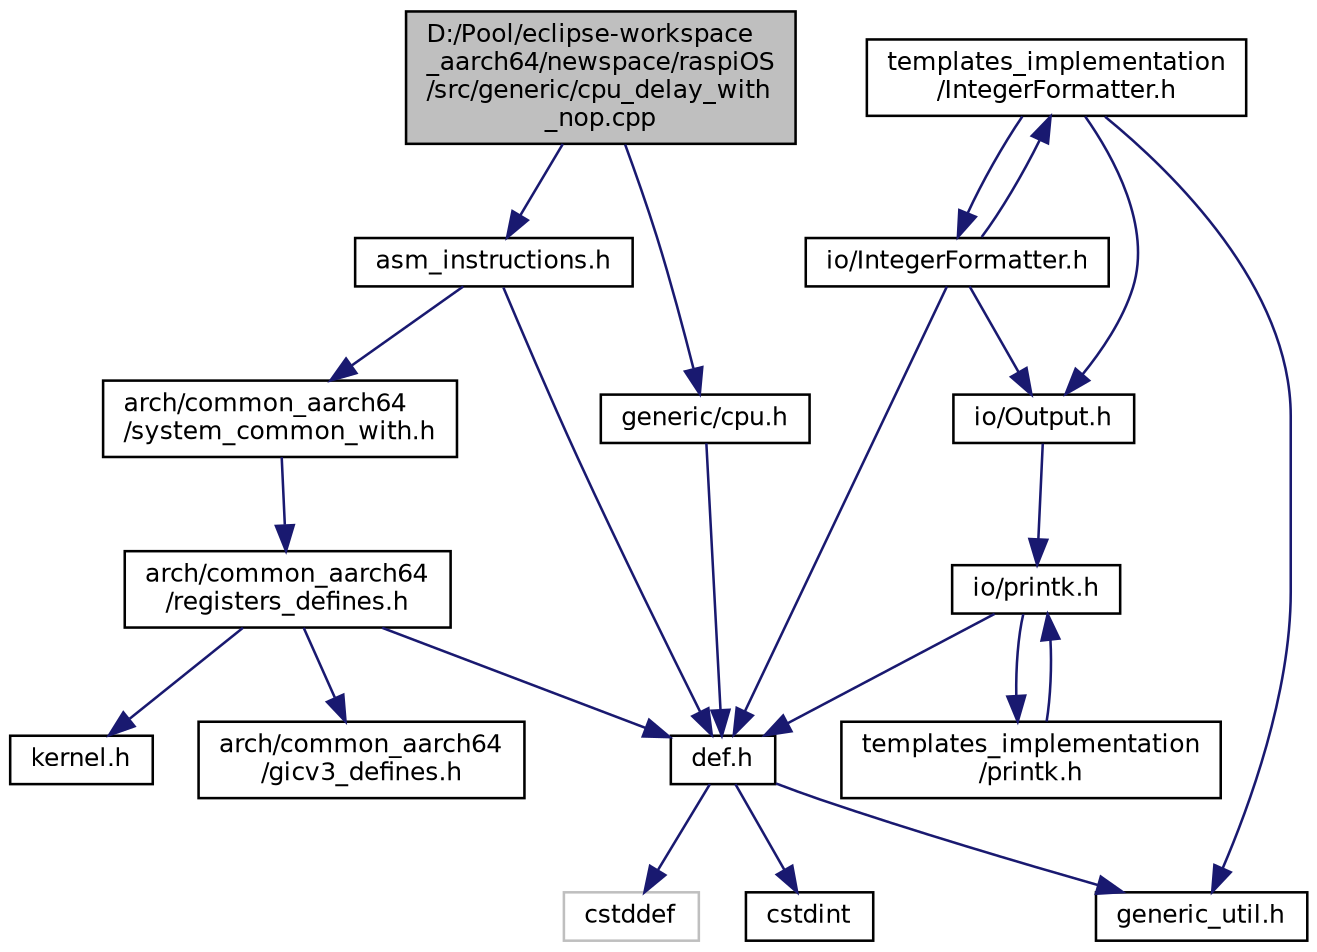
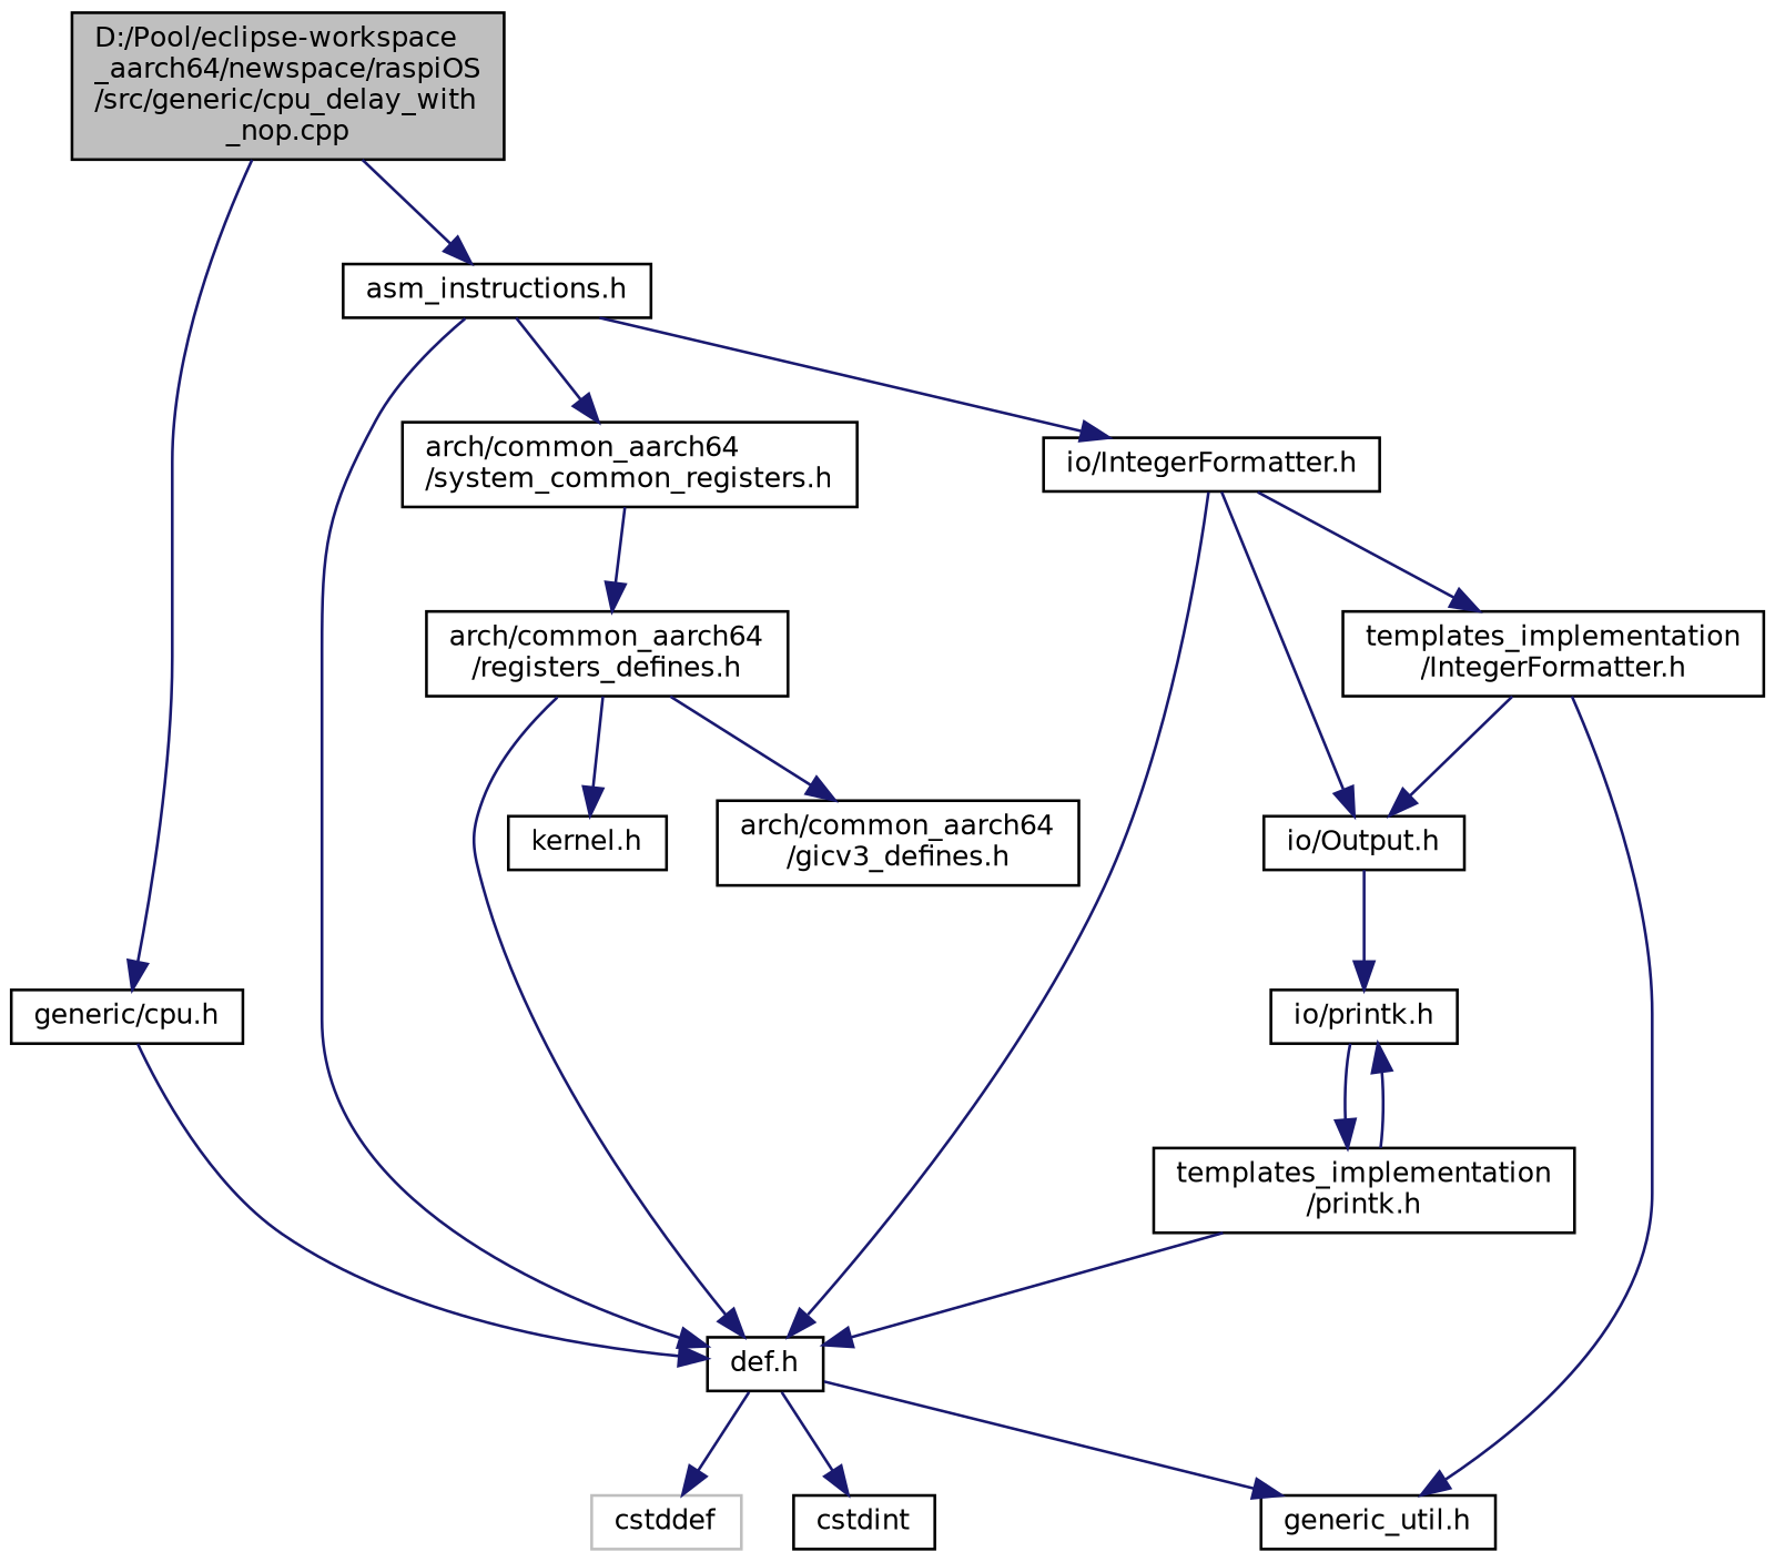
  digraph {
    node [color=black fillcolor=white fontname=Helvetica fontsize=10 shape=record style=filled]
    edge [color=midnightblue fontname=Helvetica fontsize=10 labelfontname=Helvetica labelfontsize=10 style=solid]
    n1 [fillcolor=grey75 fontcolor=black height=0.2 label="D:/Pool/eclipse-workspace\l_aarch64/newspace/raspiOS\l/src/generic/cpu_delay_with\l_nop.cpp" width=0.4]
    n2 [height=0.2 label="generic/cpu.h" width=0.4]
    n3 [height=0.2 label="asm_instructions.h" width=0.4]
    n4 [height=0.2 label="def.h" width=0.4]
-   n5 [height=0.2 label="arch/common_aarch64\l/system_common_with.h" width=0.4]
+   n5 [height=0.2 label="arch/common_aarch64\l/system_common_registers.h" width=0.4]
    n6 [color=grey75 height=0.2 label=cstddef width=0.4]
    n7 [height=0.2 label=cstdint width=0.4]
    n8 [height=0.2 label="generic_util.h" width=0.4]
    n9 [height=0.2 label="arch/common_aarch64\l/registers_defines.h" width=0.4]
    n10 [height=0.2 label="kernel.h" width=0.4]
    n11 [height=0.2 label="arch/common_aarch64\l/gicv3_defines.h" width=0.4]
    n12 [height=0.2 label="io/IntegerFormatter.h" width=0.4]
    n13 [height=0.2 label="io/Output.h" width=0.4]
    n14 [height=0.2 label="templates_implementation\l/IntegerFormatter.h" width=0.4]
    n15 [height=0.2 label="io/printk.h" width=0.4]
    n16 [height=0.2 label="templates_implementation\l/printk.h" width=0.4]
    n1 -> n2
    n1 -> n3
    n2 -> n4
    n3 -> n4
    n3 -> n5
    n4 -> n6
    n4 -> n7
    n4 -> n8
    n5 -> n9
    n9 -> n4
    n9 -> n10
    n9 -> n11
    n12 -> n4
    n12 -> n13
    n12 -> n14
    n13 -> n15
    n14 -> n8
-   n14 -> n12
+   n3 -> n12
    n14 -> n13
-   n15 -> n4
+   n16 -> n4
    n15 -> n16
    n16 -> n15
  }
